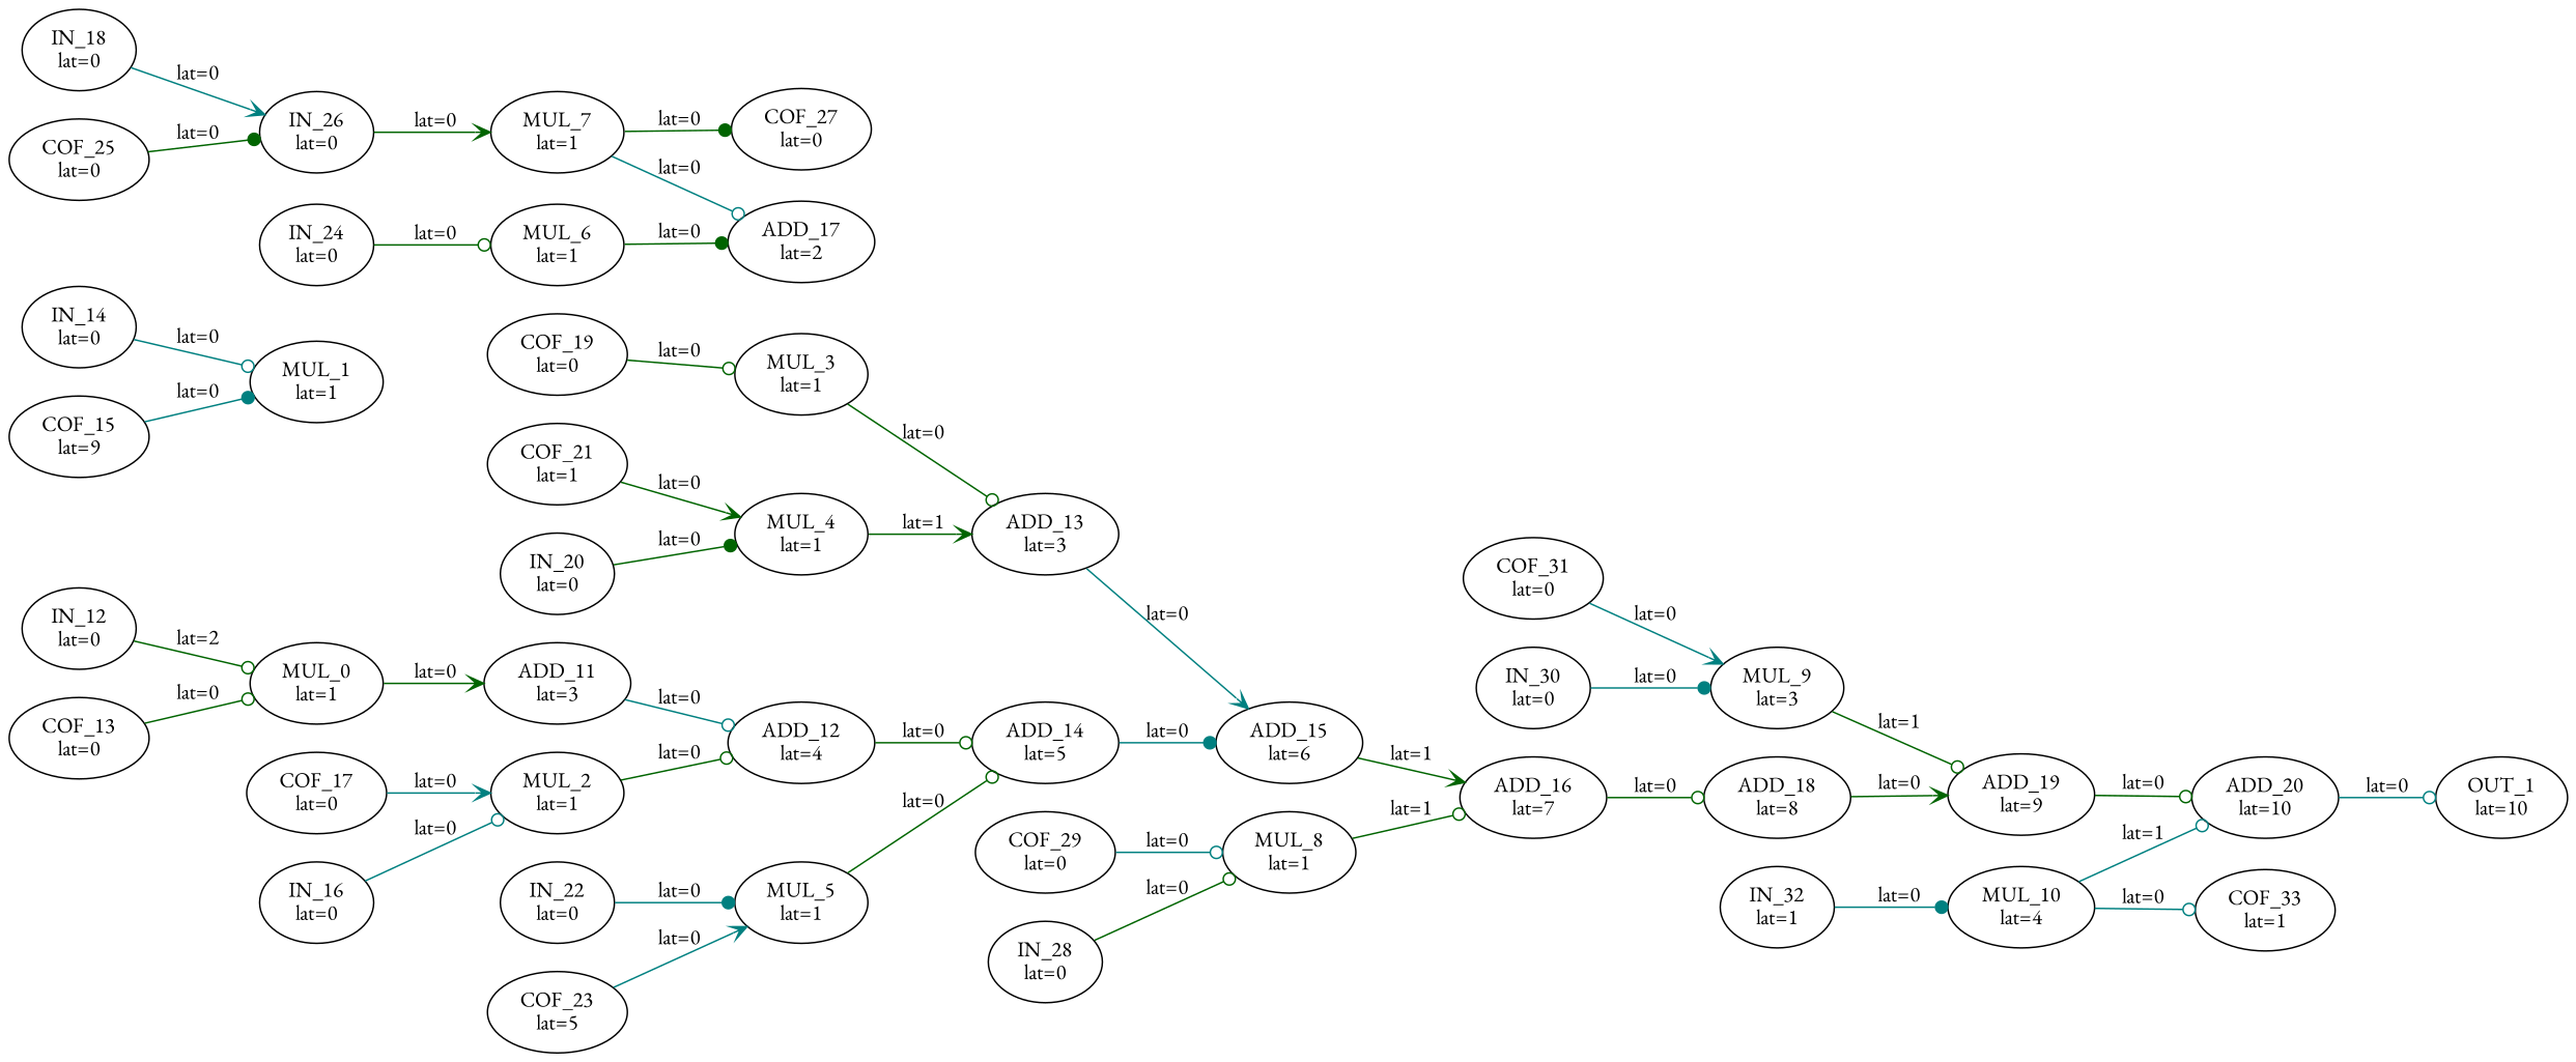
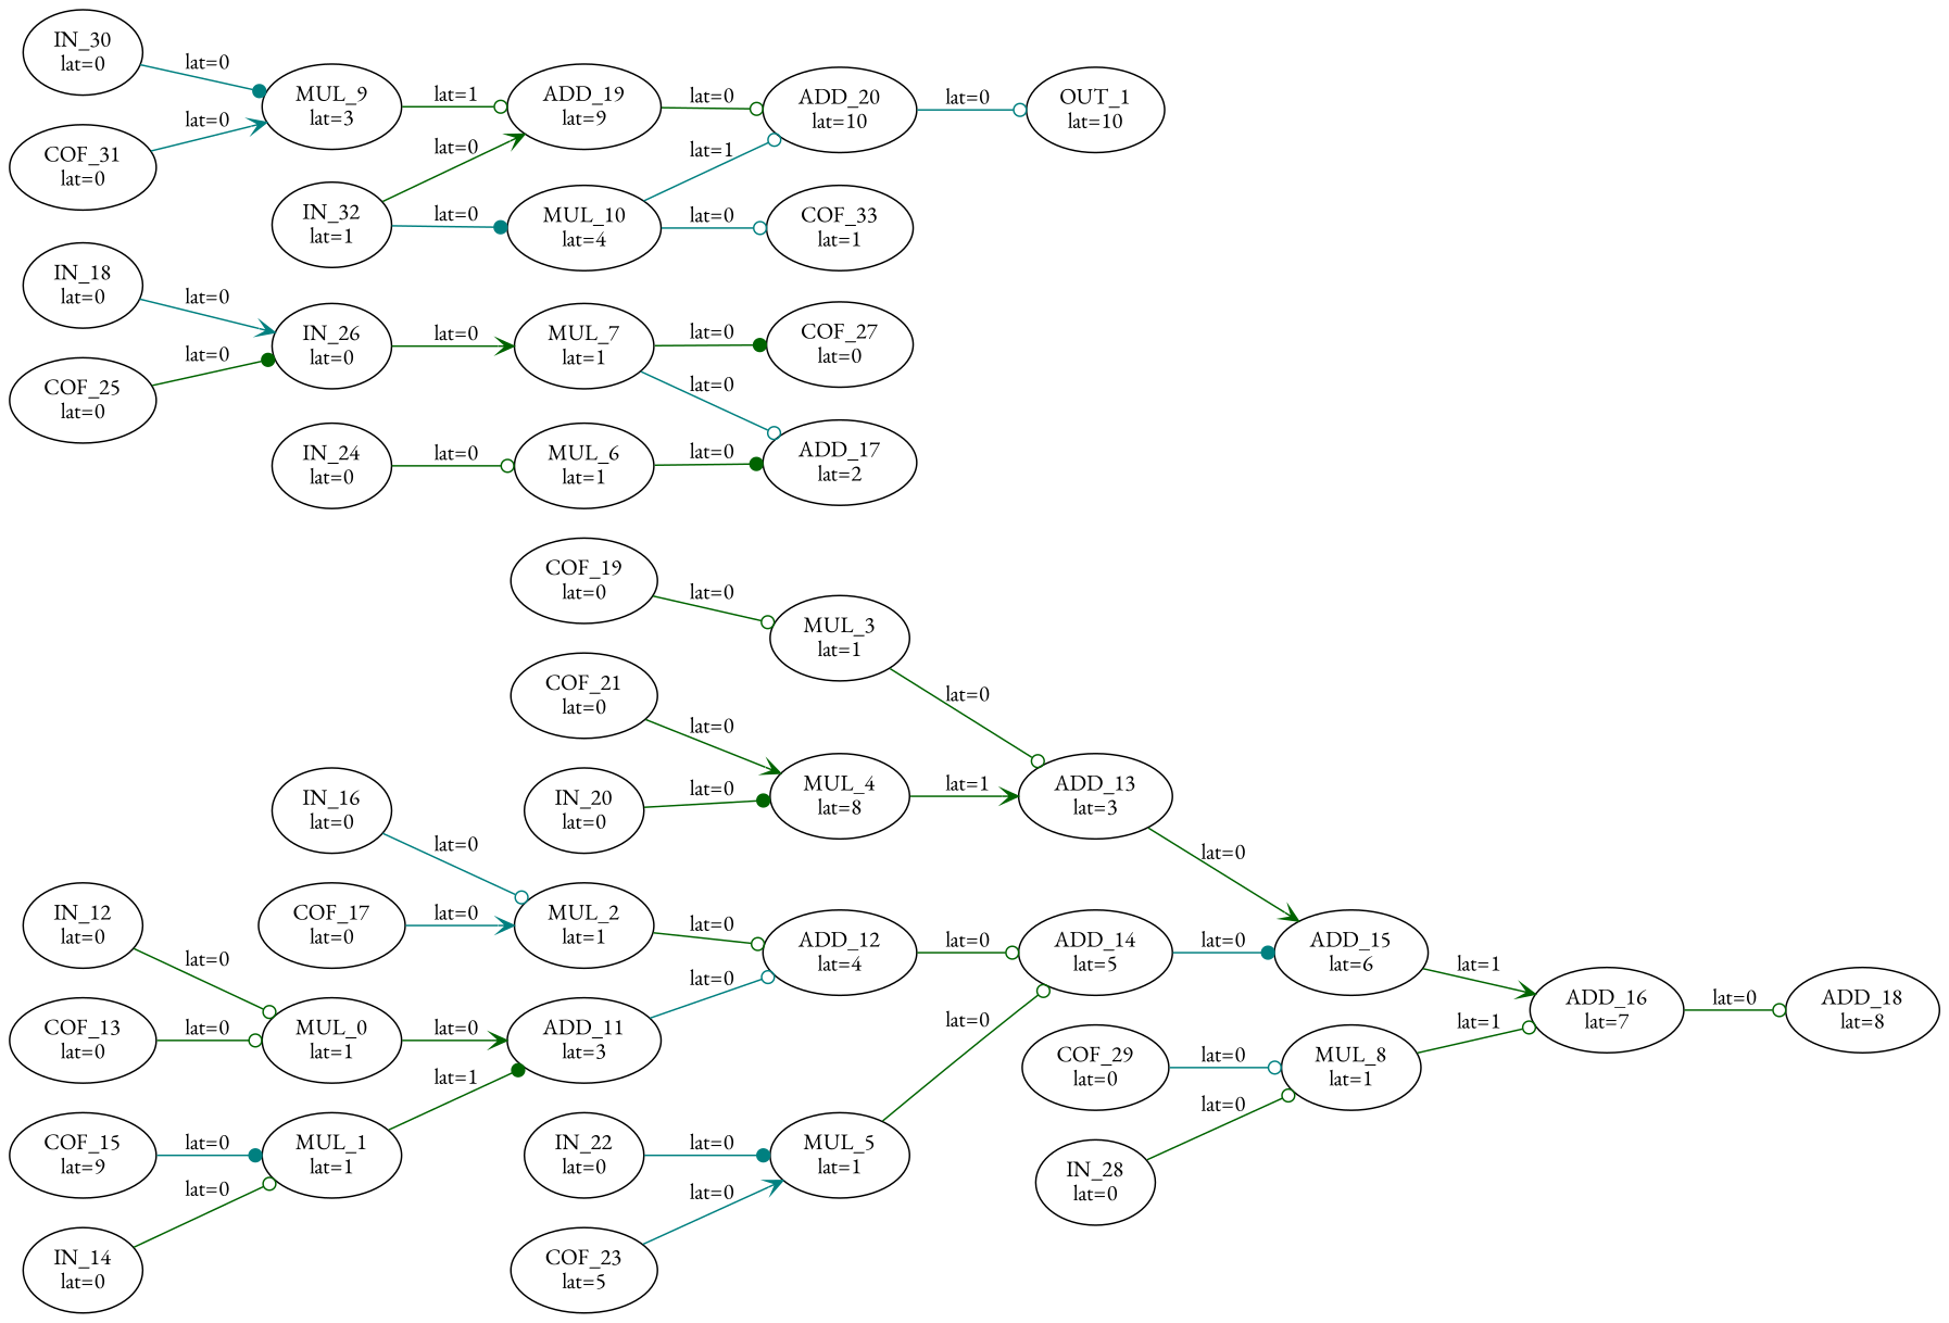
  digraph {
    fontname="EB Garamond"
    rankdir=LR
    node [fontname="EB Garamond"]
    edge [arrowhead=odot color=darkgreen fontname="EB Garamond"]
    IN_12 [label="\N\nlat=0"]
    MUL_0 [label="\N\nlat=1"]
    ADD_11 [label="\N\nlat=3"]
    COF_13 [label="\N\nlat=0"]
    IN_14 [label="\N\nlat=0"]
    MUL_1 [label="\N\nlat=1"]
    COF_15 [label="\N\nlat=9"]
    IN_16 [label="\N\nlat=0"]
    MUL_2 [label="\N\nlat=1"]
    ADD_12 [label="\N\nlat=4"]
    COF_17 [label="\N\nlat=0"]
    IN_18 [label="\N\nlat=0"]
    IN_26 [label="\N\nlat=0"]
    MUL_3 [label="\N\nlat=1"]
    ADD_13 [label="\N\nlat=3"]
    COF_19 [label="\N\nlat=0"]
    IN_20 [label="\N\nlat=0"]
-   MUL_4 [label="\N\nlat=1"]
-   COF_21 [label="\N\nlat=1"]
+   MUL_4 [label="\N\nlat=8"]
+   COF_21 [label="\N\nlat=0"]
    IN_22 [label="\N\nlat=0"]
    MUL_5 [label="\N\nlat=1"]
    ADD_14 [label="\N\nlat=5"]
    COF_23 [label="\N\nlat=5"]
    IN_24 [label="\N\nlat=0"]
    MUL_6 [label="\N\nlat=1"]
    ADD_17 [label="\N\nlat=2"]
    COF_25 [label="\N\nlat=0"]
    MUL_7 [label="\N\nlat=1"]
    COF_27 [label="\N\nlat=0"]
    IN_28 [label="\N\nlat=0"]
    MUL_8 [label="\N\nlat=1"]
    ADD_16 [label="\N\nlat=7"]
    COF_29 [label="\N\nlat=0"]
    IN_30 [label="\N\nlat=0"]
    MUL_9 [label="\N\nlat=3"]
    ADD_19 [label="\N\nlat=9"]
    COF_31 [label="\N\nlat=0"]
    IN_32 [label="\N\nlat=1"]
    MUL_10 [label="\N\nlat=4"]
    COF_33 [label="\N\nlat=1"]
    ADD_20 [label="\N\nlat=10"]
    OUT_1 [label="\N\nlat=10"]
    ADD_15 [label="\N\nlat=6"]
    ADD_18 [label="\N\nlat=8"]
-   IN_12 -> MUL_0 [label="lat=2"]
+   IN_12 -> MUL_0 [label="lat=0"]
    MUL_0 -> ADD_11 [arrowhead=vee label="lat=0"]
    ADD_11 -> ADD_12 [color=teal label="lat=0"]
    COF_13 -> MUL_0 [label="lat=0"]
-   IN_14 -> MUL_1 [color=teal label="lat=0"]
+   IN_14 -> MUL_1 [label="lat=0"]
+   MUL_1 -> ADD_11 [arrowhead=dot label="lat=1"]
    COF_15 -> MUL_1 [arrowhead=dot color=teal label="lat=0"]
    IN_16 -> MUL_2 [color=teal label="lat=0"]
    MUL_2 -> ADD_12 [label="lat=0"]
    ADD_12 -> ADD_14 [label="lat=0"]
    COF_17 -> MUL_2 [arrowhead=vee color=teal label="lat=0"]
    IN_18 -> IN_26 [arrowhead=vee color=teal label="lat=0"]
    IN_26 -> MUL_7 [arrowhead=vee label="lat=0"]
    MUL_3 -> ADD_13 [label="lat=0"]
-   ADD_13 -> ADD_15 [arrowhead=vee color=teal label="lat=0"]
+   ADD_13 -> ADD_15 [arrowhead=vee label="lat=0"]
    COF_19 -> MUL_3 [label="lat=0"]
    IN_20 -> MUL_4 [arrowhead=dot label="lat=0"]
    MUL_4 -> ADD_13 [arrowhead=vee label="lat=1"]
    COF_21 -> MUL_4 [arrowhead=vee label="lat=0"]
    IN_22 -> MUL_5 [arrowhead=dot color=teal label="lat=0"]
    MUL_5 -> ADD_14 [label="lat=0"]
    ADD_14 -> ADD_15 [arrowhead=dot color=teal label="lat=0"]
    COF_23 -> MUL_5 [arrowhead=vee color=teal label="lat=0"]
    IN_24 -> MUL_6 [label="lat=0"]
    MUL_6 -> ADD_17 [arrowhead=dot label="lat=0"]
    COF_25 -> IN_26 [arrowhead=dot label="lat=0"]
    MUL_7 -> ADD_17 [color=teal label="lat=0"]
    MUL_7 -> COF_27 [arrowhead=dot label="lat=0"]
    IN_28 -> MUL_8 [label="lat=0"]
    MUL_8 -> ADD_16 [label="lat=1"]
    ADD_16 -> ADD_18 [label="lat=0"]
    COF_29 -> MUL_8 [color=teal label="lat=0"]
    IN_30 -> MUL_9 [arrowhead=dot color=teal label="lat=0"]
    MUL_9 -> ADD_19 [label="lat=1"]
    ADD_19 -> ADD_20 [label="lat=0"]
    COF_31 -> MUL_9 [arrowhead=vee color=teal label="lat=0"]
    IN_32 -> MUL_10 [arrowhead=dot color=teal label="lat=0"]
    MUL_10 -> COF_33 [color=teal label="lat=0"]
    MUL_10 -> ADD_20 [color=teal label="lat=1"]
    ADD_20 -> OUT_1 [color=teal label="lat=0"]
    ADD_15 -> ADD_16 [arrowhead=vee label="lat=1"]
-   ADD_18 -> ADD_19 [arrowhead=vee label="lat=0"]
+   IN_32 -> ADD_19 [arrowhead=vee label="lat=0"]
  }
